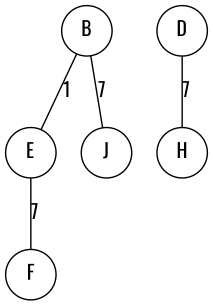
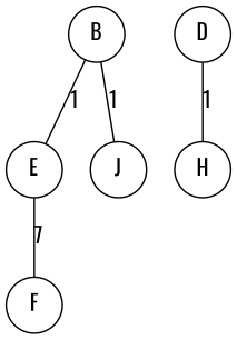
  graph {
    fontname=Oswald
    node [fontname=Oswald shape=circle]
    edge [fontname=Oswald]
    E
    F
    D
    H
    B
    J
    E -- F [label=7]
-   D -- H [label=7]
+   D -- H [label=1]
    B -- E [label=1]
-   B -- J [label=7]
+   B -- J [label=1]
  }
